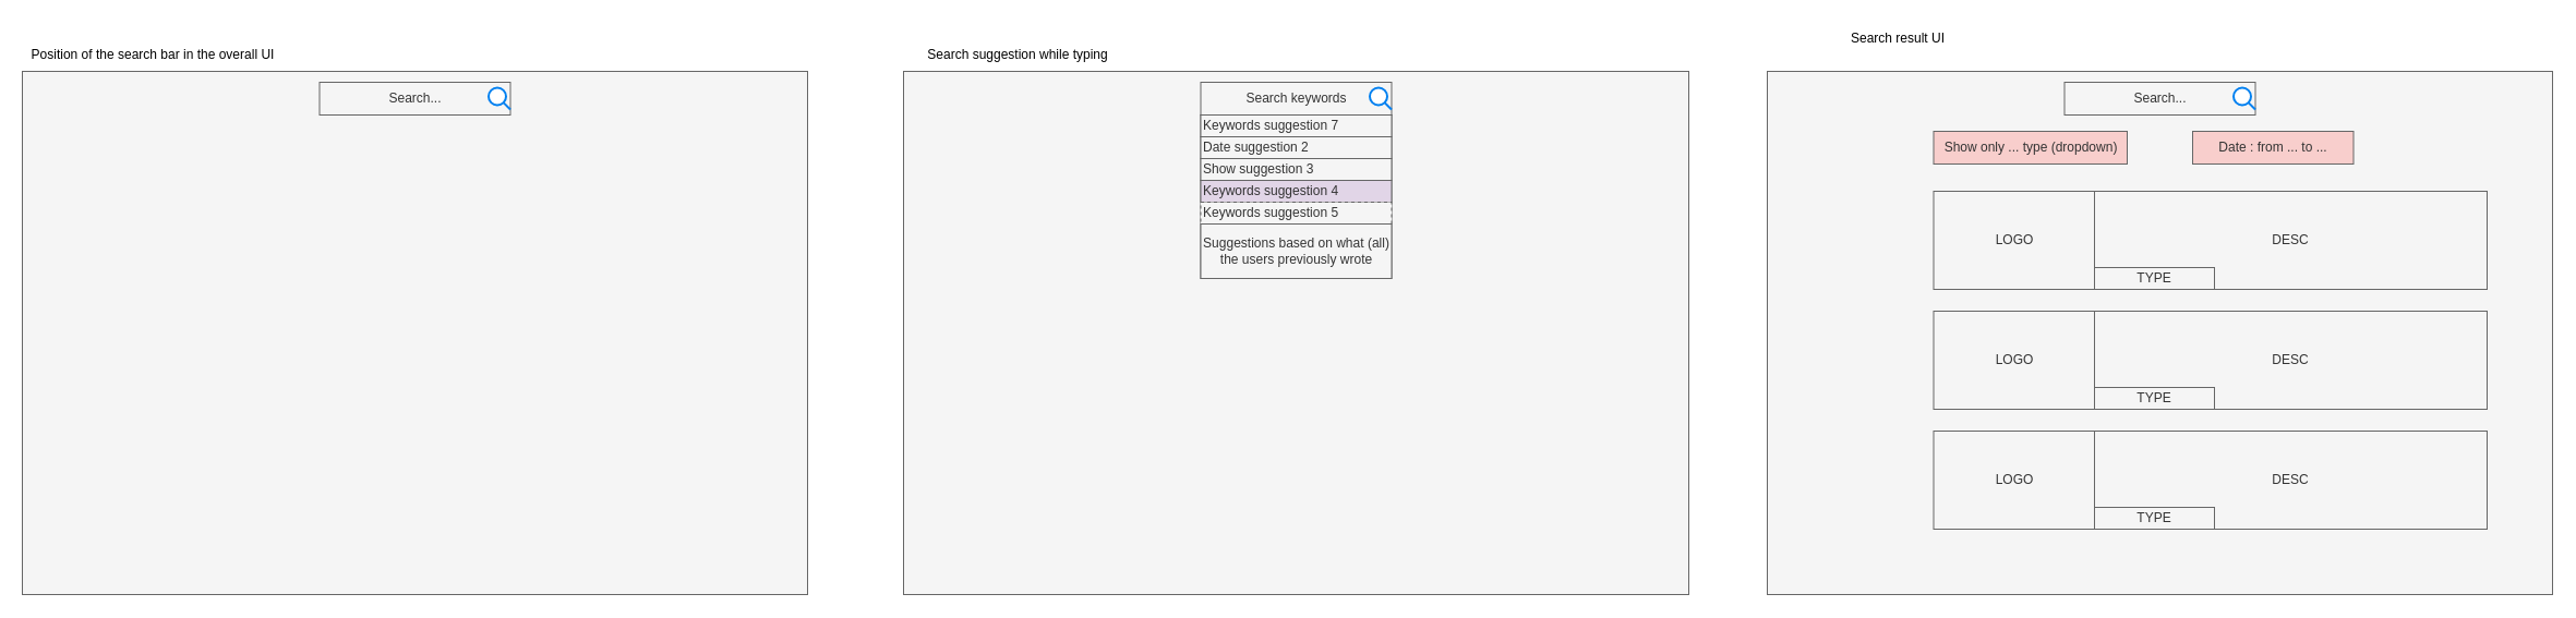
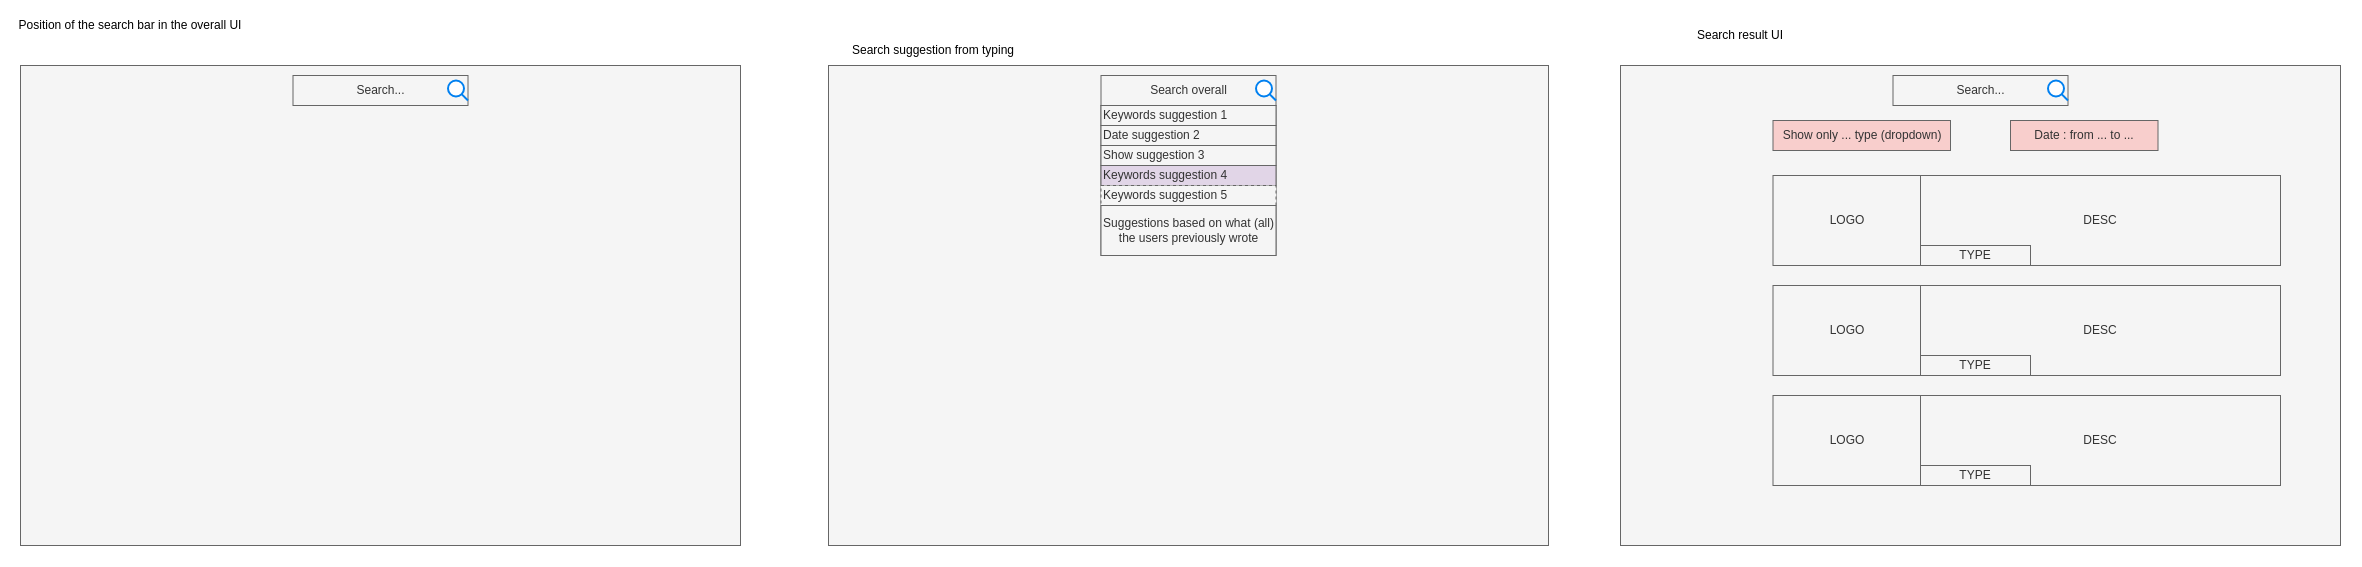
  <mxCell id="0" />
  <mxCell id="1" parent="0" />
  <mxCell id="2" value="" style="rounded=0;whiteSpace=wrap;html=1;fillColor=#f5f5f5;fontColor=#333333;strokeColor=#666666;" parent="1" vertex="1"><mxGeometry x="20" y="65" width="720" height="480" as="geometry" /></mxCell>
  <mxCell id="3" value="Search..." style="rounded=0;whiteSpace=wrap;html=1;fillColor=#f5f5f5;fontColor=#333333;strokeColor=#666666;" parent="1" vertex="1"><mxGeometry x="292.5" y="75" width="175" height="30" as="geometry" /></mxCell>
  <mxCell id="4" value="" style="rounded=0;whiteSpace=wrap;html=1;fillColor=#f5f5f5;fontColor=#333333;strokeColor=#666666;" parent="1" vertex="1"><mxGeometry x="828" y="65" width="720" height="480" as="geometry" /></mxCell>
- <mxCell id="5" value="Search keywords" style="rounded=0;whiteSpace=wrap;html=1;fillColor=#f5f5f5;fontColor=#333333;strokeColor=#666666;" parent="1" vertex="1"><mxGeometry x="1100.5" y="75" width="175" height="30" as="geometry" /></mxCell>
+ <mxCell id="5" value="Search overall" style="rounded=0;whiteSpace=wrap;html=1;fillColor=#f5f5f5;fontColor=#333333;strokeColor=#666666;" parent="1" vertex="1"><mxGeometry x="1100.5" y="75" width="175" height="30" as="geometry" /></mxCell>
  <mxCell id="6" value="" style="rounded=0;whiteSpace=wrap;html=1;fillColor=#f5f5f5;fontColor=#333333;strokeColor=#666666;" parent="1" vertex="1"><mxGeometry x="1100.5" y="105" width="175" height="150" as="geometry" /></mxCell>
- <mxCell id="7" value="Keywords suggestion 7" style="rounded=0;whiteSpace=wrap;html=1;fillColor=#f5f5f5;fontColor=#333333;strokeColor=#666666;align=left;" parent="1" vertex="1"><mxGeometry x="1100.5" y="105" width="175" height="20" as="geometry" /></mxCell>
+ <mxCell id="7" value="Keywords suggestion 1" style="rounded=0;whiteSpace=wrap;html=1;fillColor=#f5f5f5;fontColor=#333333;strokeColor=#666666;align=left;" parent="1" vertex="1"><mxGeometry x="1100.5" y="105" width="175" height="20" as="geometry" /></mxCell>
  <mxCell id="8" value="Date suggestion 2" style="rounded=0;whiteSpace=wrap;html=1;fillColor=#f5f5f5;fontColor=#333333;strokeColor=#666666;align=left;" parent="1" vertex="1"><mxGeometry x="1100.5" y="125" width="175" height="20" as="geometry" /></mxCell>
  <mxCell id="9" value="Show suggestion 3" style="rounded=0;whiteSpace=wrap;html=1;fillColor=#f5f5f5;fontColor=#333333;strokeColor=#666666;align=left;" parent="1" vertex="1"><mxGeometry x="1100.5" y="145" width="175" height="20" as="geometry" /></mxCell>
  <mxCell id="10" value="Keywords suggestion 4" style="rounded=0;whiteSpace=wrap;html=1;fillColor=#e1d5e7;fontColor=#333333;strokeColor=#666666;align=left;" parent="1" vertex="1"><mxGeometry x="1100.5" y="165" width="175" height="20" as="geometry" /></mxCell>
  <mxCell id="11" value="Keywords suggestion 5" style="rounded=0;whiteSpace=wrap;html=1;fillColor=#f5f5f5;fontColor=#333333;strokeColor=#666666;align=left;dashed=1;" parent="1" vertex="1"><mxGeometry x="1100.5" y="185" width="175" height="20" as="geometry" /></mxCell>
  <mxCell id="12" value="Suggestions based on what (all) the users previously wrote" style="rounded=0;whiteSpace=wrap;html=1;fillColor=#f5f5f5;fontColor=#333333;strokeColor=#666666;" parent="1" vertex="1"><mxGeometry x="1100.5" y="205" width="175" height="50" as="geometry" /></mxCell>
- <mxCell id="13" value="Search suggestion while typing" style="text;html=1;strokeColor=none;fillColor=none;align=center;verticalAlign=middle;whiteSpace=wrap;rounded=0;" parent="1" vertex="1"><mxGeometry x="828" y="35" width="210" height="30" as="geometry" /></mxCell>
- <mxCell id="14" value="Position of the search bar in the overall UI" style="text;html=1;strokeColor=none;fillColor=none;align=center;verticalAlign=middle;whiteSpace=wrap;rounded=0;" parent="1" vertex="1"><mxGeometry x="20" y="35" width="240" height="30" as="geometry" /></mxCell>
+ <mxCell id="13" value="Search suggestion from typing" style="text;html=1;strokeColor=none;fillColor=none;align=center;verticalAlign=middle;whiteSpace=wrap;rounded=0;" parent="1" vertex="1"><mxGeometry x="828" y="35" width="210" height="30" as="geometry" /></mxCell>
+ <mxCell id="14" value="Position of the search bar in the overall UI" style="text;html=1;strokeColor=none;fillColor=none;align=center;verticalAlign=middle;whiteSpace=wrap;rounded=0;" parent="1" vertex="1"><mxGeometry x="10" y="10" width="240" height="30" as="geometry" /></mxCell>
  <mxCell id="15" value="" style="rounded=0;whiteSpace=wrap;html=1;fillColor=#f5f5f5;fontColor=#333333;strokeColor=#666666;" parent="1" vertex="1"><mxGeometry x="1620" y="65" width="720" height="480" as="geometry" /></mxCell>
  <mxCell id="16" value="Search..." style="rounded=0;whiteSpace=wrap;html=1;fillColor=#f5f5f5;fontColor=#333333;strokeColor=#666666;" parent="1" vertex="1"><mxGeometry x="1892.5" y="75" width="175" height="30" as="geometry" /></mxCell>
  <mxCell id="17" value="Search result UI" style="text;html=1;strokeColor=none;fillColor=none;align=center;verticalAlign=middle;whiteSpace=wrap;rounded=0;" parent="1" vertex="1"><mxGeometry x="1620" y="20" width="240" height="30" as="geometry" /></mxCell>
  <mxCell id="18" value="Show only ... type (dropdown)" style="rounded=0;whiteSpace=wrap;html=1;fillColor=#f8cecc;fontColor=#333333;strokeColor=#666666;" parent="1" vertex="1"><mxGeometry x="1772.5" y="120" width="177.5" height="30" as="geometry" /></mxCell>
  <mxCell id="19" value="Date : from ... to ..." style="rounded=0;whiteSpace=wrap;html=1;fillColor=#f8cecc;fontColor=#333333;strokeColor=#666666;" parent="1" vertex="1"><mxGeometry x="2010" y="120" width="147.5" height="30" as="geometry" /></mxCell>
  <mxCell id="20" value="LOGO" style="rounded=0;whiteSpace=wrap;html=1;fillColor=#f5f5f5;fontColor=#333333;strokeColor=#666666;" parent="1" vertex="1"><mxGeometry x="1772.5" y="175" width="147.5" height="90" as="geometry" /></mxCell>
  <mxCell id="21" value="DESC" style="rounded=0;whiteSpace=wrap;html=1;fillColor=#f5f5f5;fontColor=#333333;strokeColor=#666666;" parent="1" vertex="1"><mxGeometry x="1920" y="175" width="360" height="90" as="geometry" /></mxCell>
  <mxCell id="22" value="TYPE" style="rounded=0;whiteSpace=wrap;html=1;fillColor=#f5f5f5;fontColor=#333333;strokeColor=#666666;" parent="1" vertex="1"><mxGeometry x="1920" y="245" width="110" height="20" as="geometry" /></mxCell>
  <mxCell id="23" value="LOGO" style="rounded=0;whiteSpace=wrap;html=1;fillColor=#f5f5f5;fontColor=#333333;strokeColor=#666666;" parent="1" vertex="1"><mxGeometry x="1772.5" y="285" width="147.5" height="90" as="geometry" /></mxCell>
  <mxCell id="24" value="DESC" style="rounded=0;whiteSpace=wrap;html=1;fillColor=#f5f5f5;fontColor=#333333;strokeColor=#666666;" parent="1" vertex="1"><mxGeometry x="1920" y="285" width="360" height="90" as="geometry" /></mxCell>
  <mxCell id="25" value="TYPE" style="rounded=0;whiteSpace=wrap;html=1;fillColor=#f5f5f5;fontColor=#333333;strokeColor=#666666;" parent="1" vertex="1"><mxGeometry x="1920" y="355" width="110" height="20" as="geometry" /></mxCell>
  <mxCell id="26" value="LOGO" style="rounded=0;whiteSpace=wrap;html=1;fillColor=#f5f5f5;fontColor=#333333;strokeColor=#666666;" parent="1" vertex="1"><mxGeometry x="1772.5" y="395" width="147.5" height="90" as="geometry" /></mxCell>
  <mxCell id="27" value="DESC" style="rounded=0;whiteSpace=wrap;html=1;fillColor=#f5f5f5;fontColor=#333333;strokeColor=#666666;" parent="1" vertex="1"><mxGeometry x="1920" y="395" width="360" height="90" as="geometry" /></mxCell>
  <mxCell id="28" value="TYPE" style="rounded=0;whiteSpace=wrap;html=1;fillColor=#f5f5f5;fontColor=#333333;strokeColor=#666666;" parent="1" vertex="1"><mxGeometry x="1920" y="465" width="110" height="20" as="geometry" /></mxCell>
  <mxCell id="29" value="" style="html=1;verticalLabelPosition=bottom;align=center;labelBackgroundColor=#ffffff;verticalAlign=top;strokeWidth=2;strokeColor=#0080F0;shadow=0;dashed=0;shape=mxgraph.ios7.icons.looking_glass;" vertex="1" parent="1"><mxGeometry x="447.5" y="80" width="20" height="20" as="geometry" /></mxCell>
  <mxCell id="30" value="" style="html=1;verticalLabelPosition=bottom;align=center;labelBackgroundColor=#ffffff;verticalAlign=top;strokeWidth=2;strokeColor=#0080F0;shadow=0;dashed=0;shape=mxgraph.ios7.icons.looking_glass;" vertex="1" parent="1"><mxGeometry x="1255.5" y="80" width="20" height="20" as="geometry" /></mxCell>
  <mxCell id="31" value="" style="html=1;verticalLabelPosition=bottom;align=center;labelBackgroundColor=#ffffff;verticalAlign=top;strokeWidth=2;strokeColor=#0080F0;shadow=0;dashed=0;shape=mxgraph.ios7.icons.looking_glass;" vertex="1" parent="1"><mxGeometry x="2047.5" y="80" width="20" height="20" as="geometry" /></mxCell>
